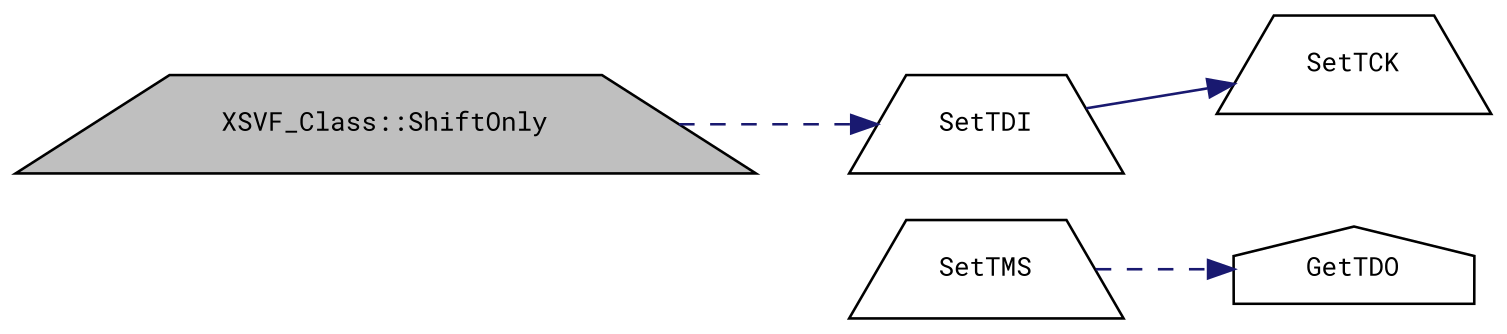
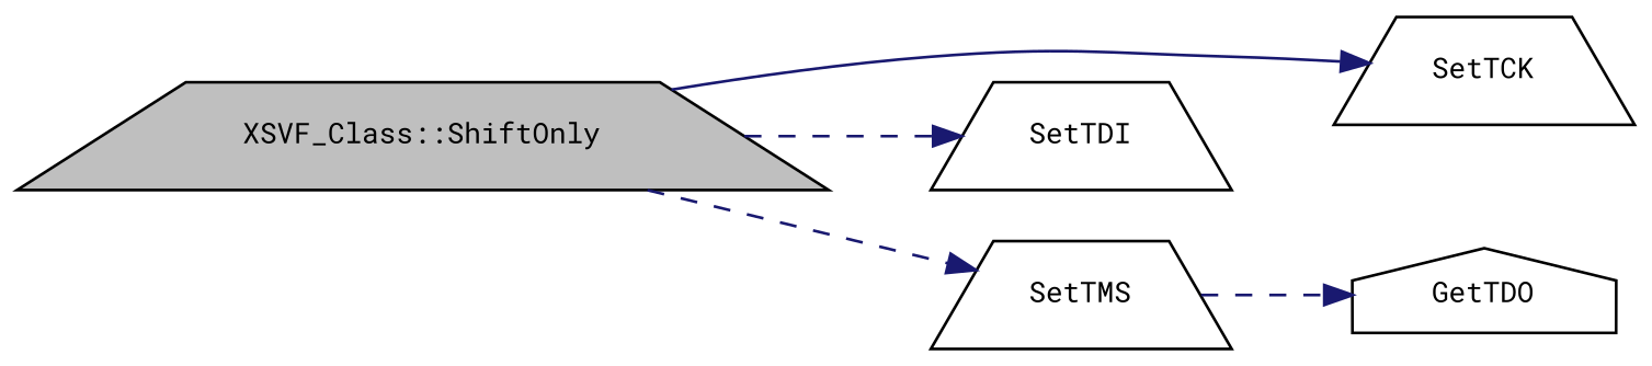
  digraph {
    fontname="Roboto Mono"
    rankdir=LR
    node [color=black fontname="Roboto Mono" fontsize=10 shape=trapezium]
    edge [color=midnightblue fontname="Roboto Mono" fontsize=10 labelfontname=FreeSans labelfontsize=10 style=dashed]
    n1 [fillcolor=grey75 fontcolor=black height=0.2 label="XSVF_Class::ShiftOnly" style=filled width=0.4]
    n2 [height=0.2 label=SetTCK width=0.4]
    n3 [height=0.2 label=SetTDI width=0.4]
    n4 [height=0.2 label=SetTMS width=0.4]
    n5 [height=0.2 label=GetTDO shape=house width=0.4]
-   n3 -> n2 [style=solid]
+   n1 -> n2 [style=solid]
    n1 -> n3
+   n1 -> n4
    n4 -> n5
  }
